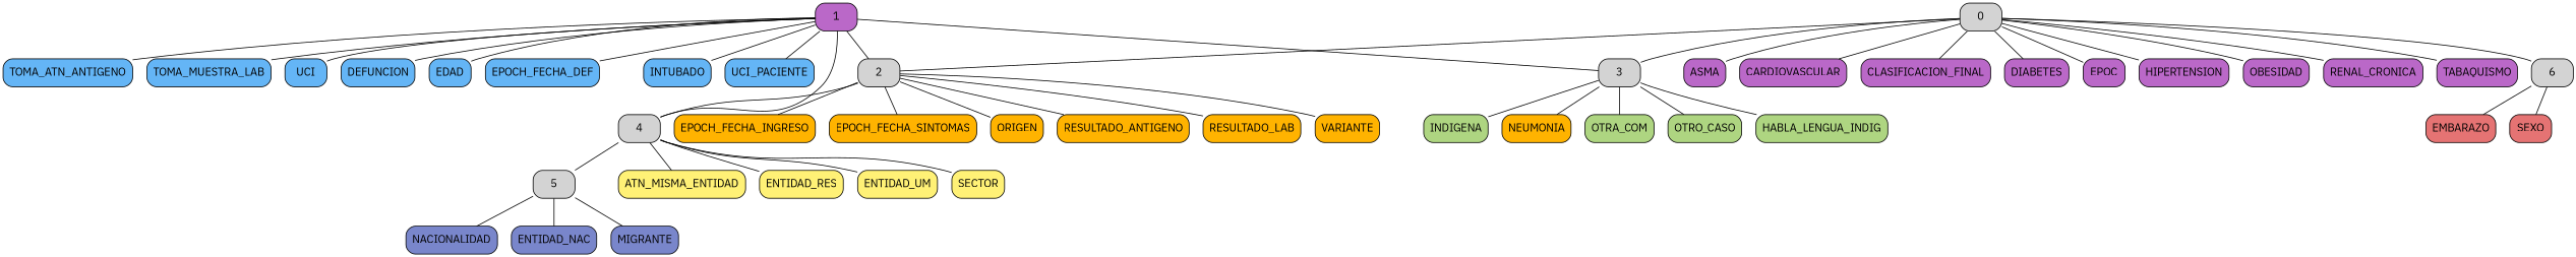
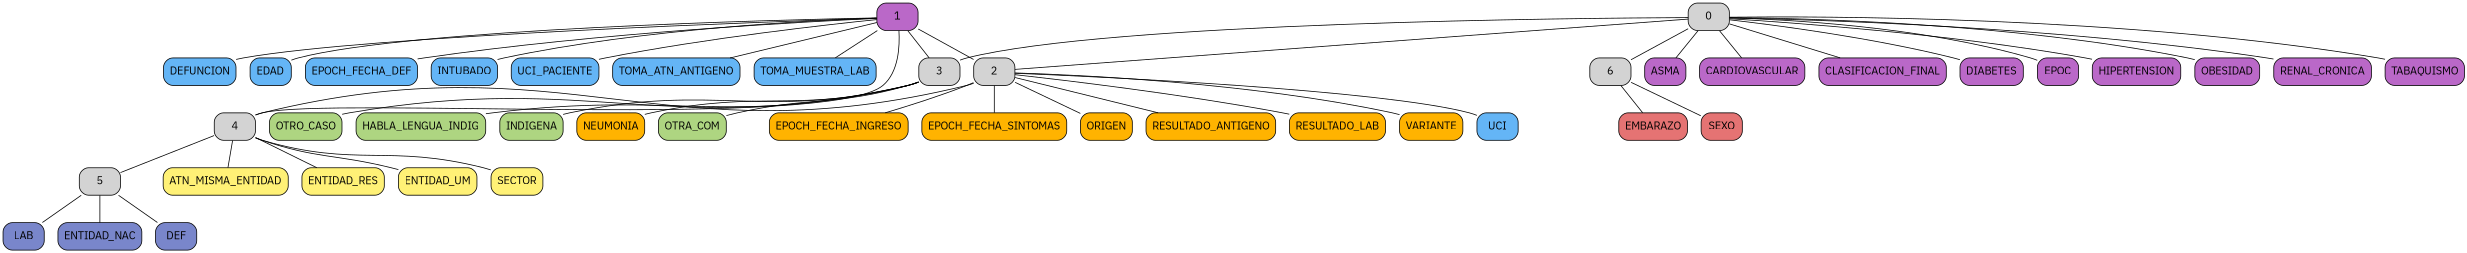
  strict graph {
    node [fontname="IBM Plex Sans" shape=rect style="rounded,filled" clique=4 fillcolor="#ba68c8"]
    edge [fontname="IBM Plex Sans"]
    0 [clique="" fillcolor=""]
    2 [clique="" fillcolor=""]
    3 [clique="" fillcolor=""]
    6 [clique="" fillcolor=""]
    _ [color=transparent fontcolor=transparent clique="" fillcolor=""]
    ASMA
    CARDIOVASCULAR
    CLASIFICACION_FINAL
    DIABETES
    EPOC
    HIPERTENSION
    OBESIDAD
    RENAL_CRONICA
    TABAQUISMO
    1 [clique=""]
    4 [clique="" fillcolor=""]
    DEFUNCION [clique=5 fillcolor="#64b5f6"]
    EDAD [clique=5 fillcolor="#64b5f6"]
    EPOCH_FECHA_DEF [clique=5 fillcolor="#64b5f6"]
    INTUBADO [clique=5 fillcolor="#64b5f6"]
    n21 [clique=5 fillcolor="#64b5f6" label=UCI_PACIENTE]
    n22 [clique=5 fillcolor="#64b5f6" label=TOMA_ATN_ANTIGENO]
    TOMA_MUESTRA_LAB [clique=5 fillcolor="#64b5f6"]
    UCI [clique=5 fillcolor="#64b5f6"]
    EPOCH_FECHA_INGRESO [clique=6 fillcolor="#ffb300"]
    EPOCH_FECHA_SINTOMAS [clique=6 fillcolor="#ffb300"]
    ORIGEN [clique=6 fillcolor="#ffb300"]
    RESULTADO_ANTIGENO [clique=6 fillcolor="#ffb300"]
    RESULTADO_LAB [clique=6 fillcolor="#ffb300"]
    VARIANTE [clique=6 fillcolor="#ffb300"]
    HABLA_LENGUA_INDIG [clique=3 fillcolor="#aed581"]
    INDIGENA [clique=3 fillcolor="#aed581"]
    NEUMONIA [clique=3 fillcolor="#ffb300"]
    OTRA_COM [clique=3 fillcolor="#aed581"]
    OTRO_CASO [clique=3 fillcolor="#aed581"]
    EMBARAZO [clique=0 fillcolor="#e57373"]
    SEXO [clique=0 fillcolor="#e57373"]
    5 [clique="" fillcolor=""]
    ATN_MISMA_ENTIDAD [clique=2 fillcolor="#fff176"]
    ENTIDAD_RES [clique=2 fillcolor="#fff176"]
    ENTIDAD_UM [clique=2 fillcolor="#fff176"]
    SECTOR [clique=2 fillcolor="#fff176"]
    ENTIDAD_NAC [clique=1 fillcolor="#7986cb"]
-   MIGRANTE [clique=1 fillcolor="#7986cb"]
-   NACIONALIDAD [clique=1 fillcolor="#7986cb"]
+   MIGRANTE [clique=1 fillcolor="#7986cb" label=DEF]
+   NACIONALIDAD [clique=1 fillcolor="#7986cb" label=LAB]
    0 -- 2 [weight=2]
    0 -- 3 [weight=2]
    0 -- 6 [weight=2]
    0 -- _ [color=transparent]
    0 -- ASMA
    0 -- CARDIOVASCULAR
    0 -- CLASIFICACION_FINAL
    0 -- DIABETES
    0 -- EPOC
    0 -- HIPERTENSION
    0 -- OBESIDAD
    0 -- RENAL_CRONICA
    0 -- TABAQUISMO
    2 -- _ [color=transparent]
    2 -- 4 [weight=2]
    2 -- EPOCH_FECHA_INGRESO
    2 -- EPOCH_FECHA_SINTOMAS
    2 -- ORIGEN
    2 -- RESULTADO_ANTIGENO
    2 -- RESULTADO_LAB
    2 -- VARIANTE
    3 -- _ [color=transparent]
    3 -- HABLA_LENGUA_INDIG
    3 -- INDIGENA
    3 -- NEUMONIA
    3 -- OTRA_COM
    3 -- OTRO_CASO
    6 -- _ [color=transparent]
    6 -- EMBARAZO
    6 -- SEXO
    1 -- 2 [weight=6]
    1 -- 3 [weight=2]
    1 -- _ [color=transparent]
    1 -- 4 [weight=3]
    1 -- DEFUNCION
    1 -- EDAD
    1 -- EPOCH_FECHA_DEF
    1 -- INTUBADO
    1 -- n21
    1 -- n22
    1 -- TOMA_MUESTRA_LAB
-   1 -- UCI
+   2 -- UCI
    4 -- _ [color=transparent]
    4 -- 5 [weight=2]
    4 -- ATN_MISMA_ENTIDAD
    4 -- ENTIDAD_RES
    4 -- ENTIDAD_UM
    4 -- SECTOR
    5 -- _ [color=transparent]
    5 -- ENTIDAD_NAC
    5 -- MIGRANTE
    5 -- NACIONALIDAD
  }
